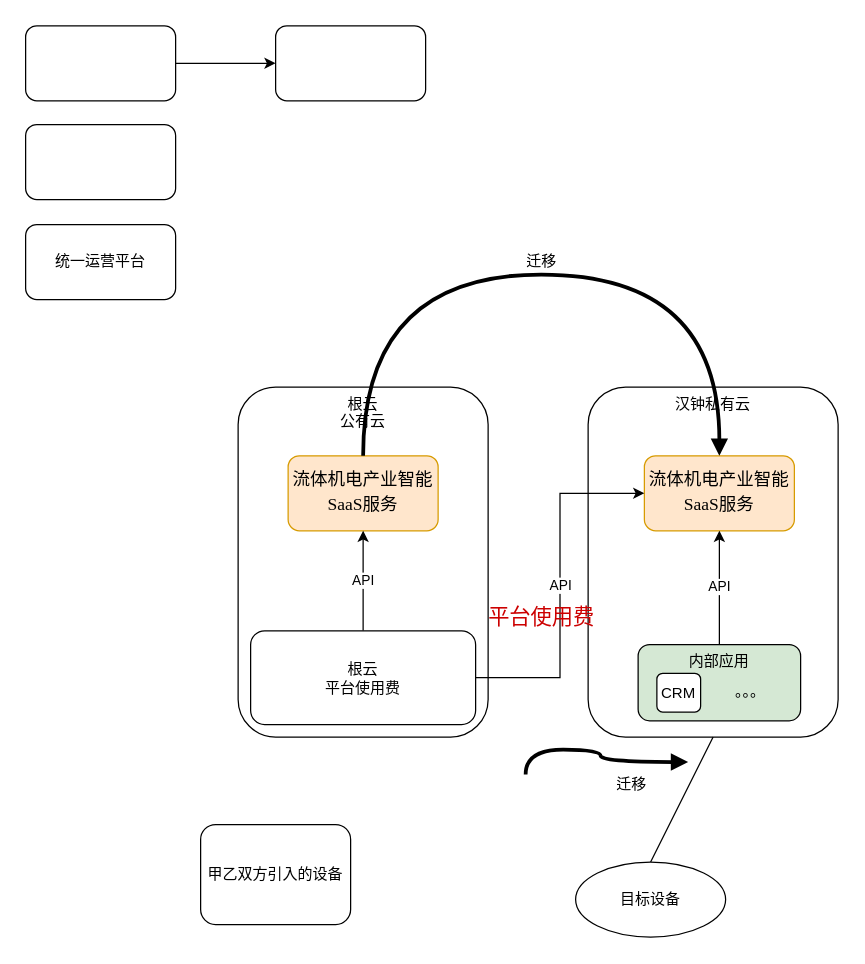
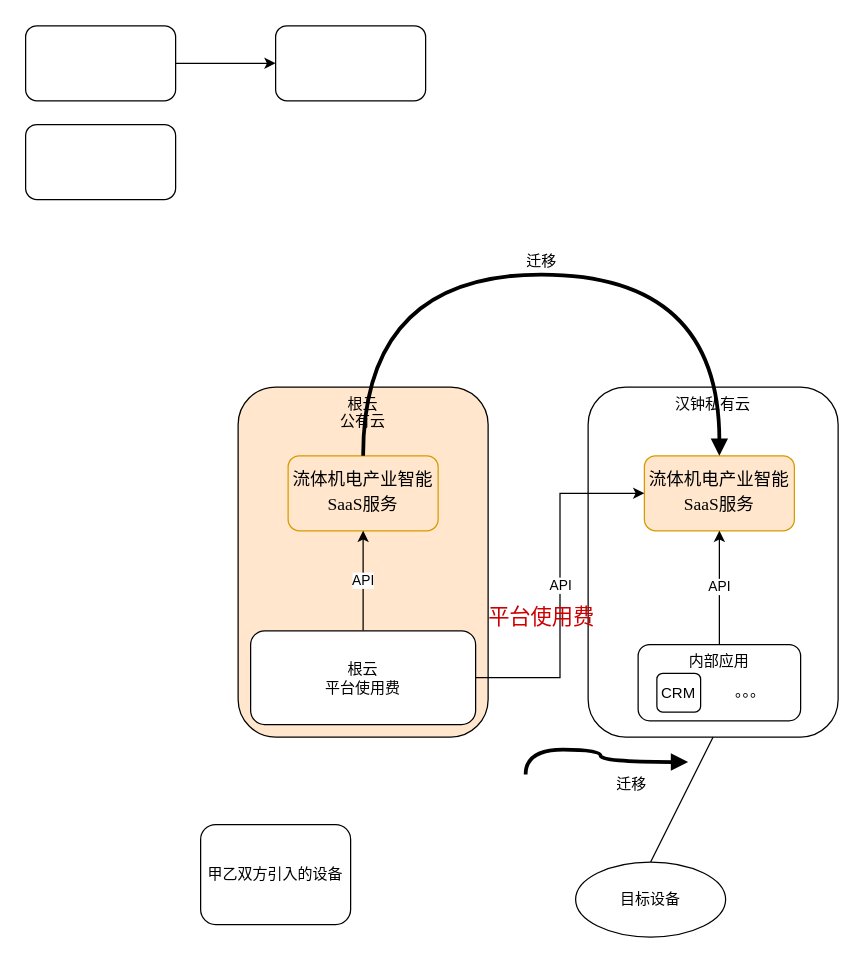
  <mxCell id="0" />
  <mxCell id="1" parent="0" />
  <mxCell id="2" value="" style="edgeStyle=orthogonalEdgeStyle;rounded=0;orthogonalLoop=1;jettySize=auto;html=1;" parent="1" source="3" target="4" edge="1"><mxGeometry relative="1" as="geometry" /></mxCell>
  <mxCell id="3" value="" style="rounded=1;whiteSpace=wrap;html=1;" parent="1" vertex="1"><mxGeometry x="20" y="20" width="120" height="60" as="geometry" /></mxCell>
  <mxCell id="4" value="" style="rounded=1;whiteSpace=wrap;html=1;" parent="1" vertex="1"><mxGeometry x="220" y="20" width="120" height="60" as="geometry" /></mxCell>
- <mxCell id="5" value="根云&lt;br&gt;公有云" style="rounded=1;whiteSpace=wrap;html=1;verticalAlign=top;" parent="1" vertex="1"><mxGeometry x="190" y="309" width="200" height="280" as="geometry" /></mxCell>
+ <mxCell id="5" value="根云&lt;br&gt;公有云" style="rounded=1;whiteSpace=wrap;html=1;verticalAlign=top;fillColor=#ffe6cc;" parent="1" vertex="1"><mxGeometry x="190" y="309" width="200" height="280" as="geometry" /></mxCell>
  <mxCell id="6" value="" style="rounded=1;whiteSpace=wrap;html=1;" parent="1" vertex="1"><mxGeometry x="20" y="99" width="120" height="60" as="geometry" /></mxCell>
- <mxCell id="7" value="统一运营平台" style="rounded=1;whiteSpace=wrap;html=1;" parent="1" vertex="1"><mxGeometry x="20" y="179" width="120" height="60" as="geometry" /></mxCell>
  <mxCell id="8" value="&lt;span style=&quot;white-space: normal ; font-size: 10.5pt ; font-family: &amp;#34;dengxian&amp;#34;&quot;&gt;流体机电产业智能SaaS服务&lt;/span&gt;&lt;span style=&quot;font-size: medium ; white-space: normal&quot;&gt;&lt;/span&gt;" style="rounded=1;whiteSpace=wrap;html=1;fillColor=#ffe6cc;strokeColor=#d79b00;" vertex="1" parent="1"><mxGeometry x="230" y="364" width="120" height="60" as="geometry" /></mxCell>
  <mxCell id="9" value="汉钟私有云" style="rounded=1;whiteSpace=wrap;html=1;verticalAlign=top;" vertex="1" parent="1"><mxGeometry x="470" y="309" width="200" height="280" as="geometry" /></mxCell>
  <mxCell id="10" value="&lt;span style=&quot;white-space: normal ; font-size: 10.5pt ; font-family: &amp;#34;dengxian&amp;#34;&quot;&gt;流体机电产业智能SaaS服务&lt;/span&gt;&lt;span style=&quot;font-size: medium ; white-space: normal&quot;&gt;&lt;/span&gt;" style="rounded=1;whiteSpace=wrap;html=1;fillColor=#ffe6cc;strokeColor=#d79b00;" vertex="1" parent="1"><mxGeometry x="515" y="364" width="120" height="60" as="geometry" /></mxCell>
  <mxCell id="11" value="API" style="edgeStyle=orthogonalEdgeStyle;rounded=0;orthogonalLoop=1;jettySize=auto;html=1;exitX=1;exitY=0.5;exitDx=0;exitDy=0;entryX=0;entryY=0.5;entryDx=0;entryDy=0;" edge="1" parent="1" source="13" target="10"><mxGeometry relative="1" as="geometry" /></mxCell>
  <mxCell id="12" value="API" style="edgeStyle=orthogonalEdgeStyle;rounded=0;orthogonalLoop=1;jettySize=auto;html=1;exitX=0.5;exitY=0;exitDx=0;exitDy=0;entryX=0.5;entryY=1;entryDx=0;entryDy=0;" edge="1" parent="1" source="13" target="8"><mxGeometry relative="1" as="geometry" /></mxCell>
  <mxCell id="13" value="根云&lt;br&gt;平台使用费" style="rounded=1;whiteSpace=wrap;html=1;verticalAlign=middle;align=center;" vertex="1" parent="1"><mxGeometry x="200" y="504" width="180" height="75" as="geometry" /></mxCell>
  <mxCell id="14" value="API" style="edgeStyle=orthogonalEdgeStyle;rounded=0;orthogonalLoop=1;jettySize=auto;html=1;exitX=0.5;exitY=0;exitDx=0;exitDy=0;entryX=0.5;entryY=1;entryDx=0;entryDy=0;" edge="1" parent="1" source="15" target="10"><mxGeometry relative="1" as="geometry" /></mxCell>
- <mxCell id="15" value="内部应用" style="rounded=1;whiteSpace=wrap;html=1;verticalAlign=top;fillColor=#d5e8d4;" vertex="1" parent="1"><mxGeometry x="510" y="515" width="130" height="61" as="geometry" /></mxCell>
+ <mxCell id="15" value="内部应用" style="rounded=1;whiteSpace=wrap;html=1;verticalAlign=top;" vertex="1" parent="1"><mxGeometry x="510" y="515" width="130" height="61" as="geometry" /></mxCell>
  <mxCell id="16" value="CRM" style="rounded=1;whiteSpace=wrap;html=1;" vertex="1" parent="1"><mxGeometry x="525" y="538" width="35" height="31" as="geometry" /></mxCell>
  <mxCell id="17" value="。。。" style="text;html=1;strokeColor=none;fillColor=none;align=center;verticalAlign=middle;whiteSpace=wrap;rounded=0;" vertex="1" parent="1"><mxGeometry x="580" y="543" width="40" height="20" as="geometry" /></mxCell>
  <mxCell id="18" value="甲乙双方引入的设备" style="whiteSpace=wrap;html=1;align=center;rounded=1;" vertex="1" parent="1"><mxGeometry x="160" y="659" width="120" height="80" as="geometry" /></mxCell>
  <mxCell id="19" value="目标设备" style="ellipse;whiteSpace=wrap;html=1;align=center;" vertex="1" parent="1"><mxGeometry x="460" y="689" width="120" height="60" as="geometry" /></mxCell>
  <mxCell id="20" value="" style="endArrow=none;html=1;entryX=0.5;entryY=1;entryDx=0;entryDy=0;" edge="1" parent="1" target="9"><mxGeometry width="50" height="50" relative="1" as="geometry"><mxPoint x="520" y="689" as="sourcePoint" /><mxPoint x="70" y="769" as="targetPoint" /></mxGeometry></mxCell>
  <mxCell id="21" value="" style="edgeStyle=orthogonalEdgeStyle;endArrow=block;html=1;entryX=0.5;entryY=0;entryDx=0;entryDy=0;exitX=0.5;exitY=0;exitDx=0;exitDy=0;horizontal=0;curved=1;startArrow=none;startFill=0;endFill=1;strokeWidth=3;" edge="1" parent="1" source="8" target="10"><mxGeometry width="50" height="100" relative="1" as="geometry"><mxPoint x="20" y="869" as="sourcePoint" /><mxPoint x="70" y="769" as="targetPoint" /><Array as="points"><mxPoint x="290" y="219" /><mxPoint x="575" y="219" /></Array></mxGeometry></mxCell>
  <mxCell id="22" value="迁移" style="text;html=1;strokeColor=none;fillColor=none;align=center;verticalAlign=middle;whiteSpace=wrap;rounded=0;" vertex="1" parent="1"><mxGeometry x="413" y="199" width="40" height="20" as="geometry" /></mxCell>
  <mxCell id="23" value="" style="edgeStyle=orthogonalEdgeStyle;endArrow=block;html=1;horizontal=0;curved=1;startArrow=none;startFill=0;endFill=1;strokeWidth=3;" edge="1" parent="1"><mxGeometry width="50" height="100" relative="1" as="geometry"><mxPoint x="420" y="619" as="sourcePoint" /><mxPoint x="550" y="609" as="targetPoint" /><Array as="points"><mxPoint x="420" y="599" /><mxPoint x="480" y="599" /><mxPoint x="480" y="609" /></Array></mxGeometry></mxCell>
  <mxCell id="24" value="迁移" style="text;html=1;strokeColor=none;fillColor=none;align=center;verticalAlign=middle;whiteSpace=wrap;rounded=0;" vertex="1" parent="1"><mxGeometry x="485" y="616.5" width="40" height="20" as="geometry" /></mxCell>
  <mxCell id="25" value="平台使用费" style="text;html=1;strokeColor=none;fillColor=none;align=center;verticalAlign=middle;whiteSpace=wrap;rounded=0;fontColor=#CC0000;fontSize=17;" vertex="1" parent="1"><mxGeometry x="373" y="484" width="120" height="20" as="geometry" /></mxCell>
